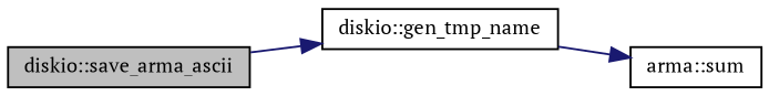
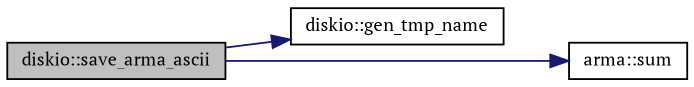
  digraph {
    fontname="PT Serif"
    rankdir=LR
    node [color=black fillcolor=white fontname="PT Serif" fontsize=10 shape=record style=filled]
    edge [color=midnightblue fontname="PT Serif" fontsize=10 labelfontname=Helvetica labelfontsize=10 style=solid]
    n1 [fillcolor=grey75 fontcolor=black height=0.2 label="diskio::save_arma_ascii" width=0.4]
    n2 [height=0.2 label="diskio::gen_tmp_name" width=0.4]
    n3 [height=0.2 label="arma::sum" width=0.4]
    n1 -> n2
-   n2 -> n3
+   n1 -> n3
  }
